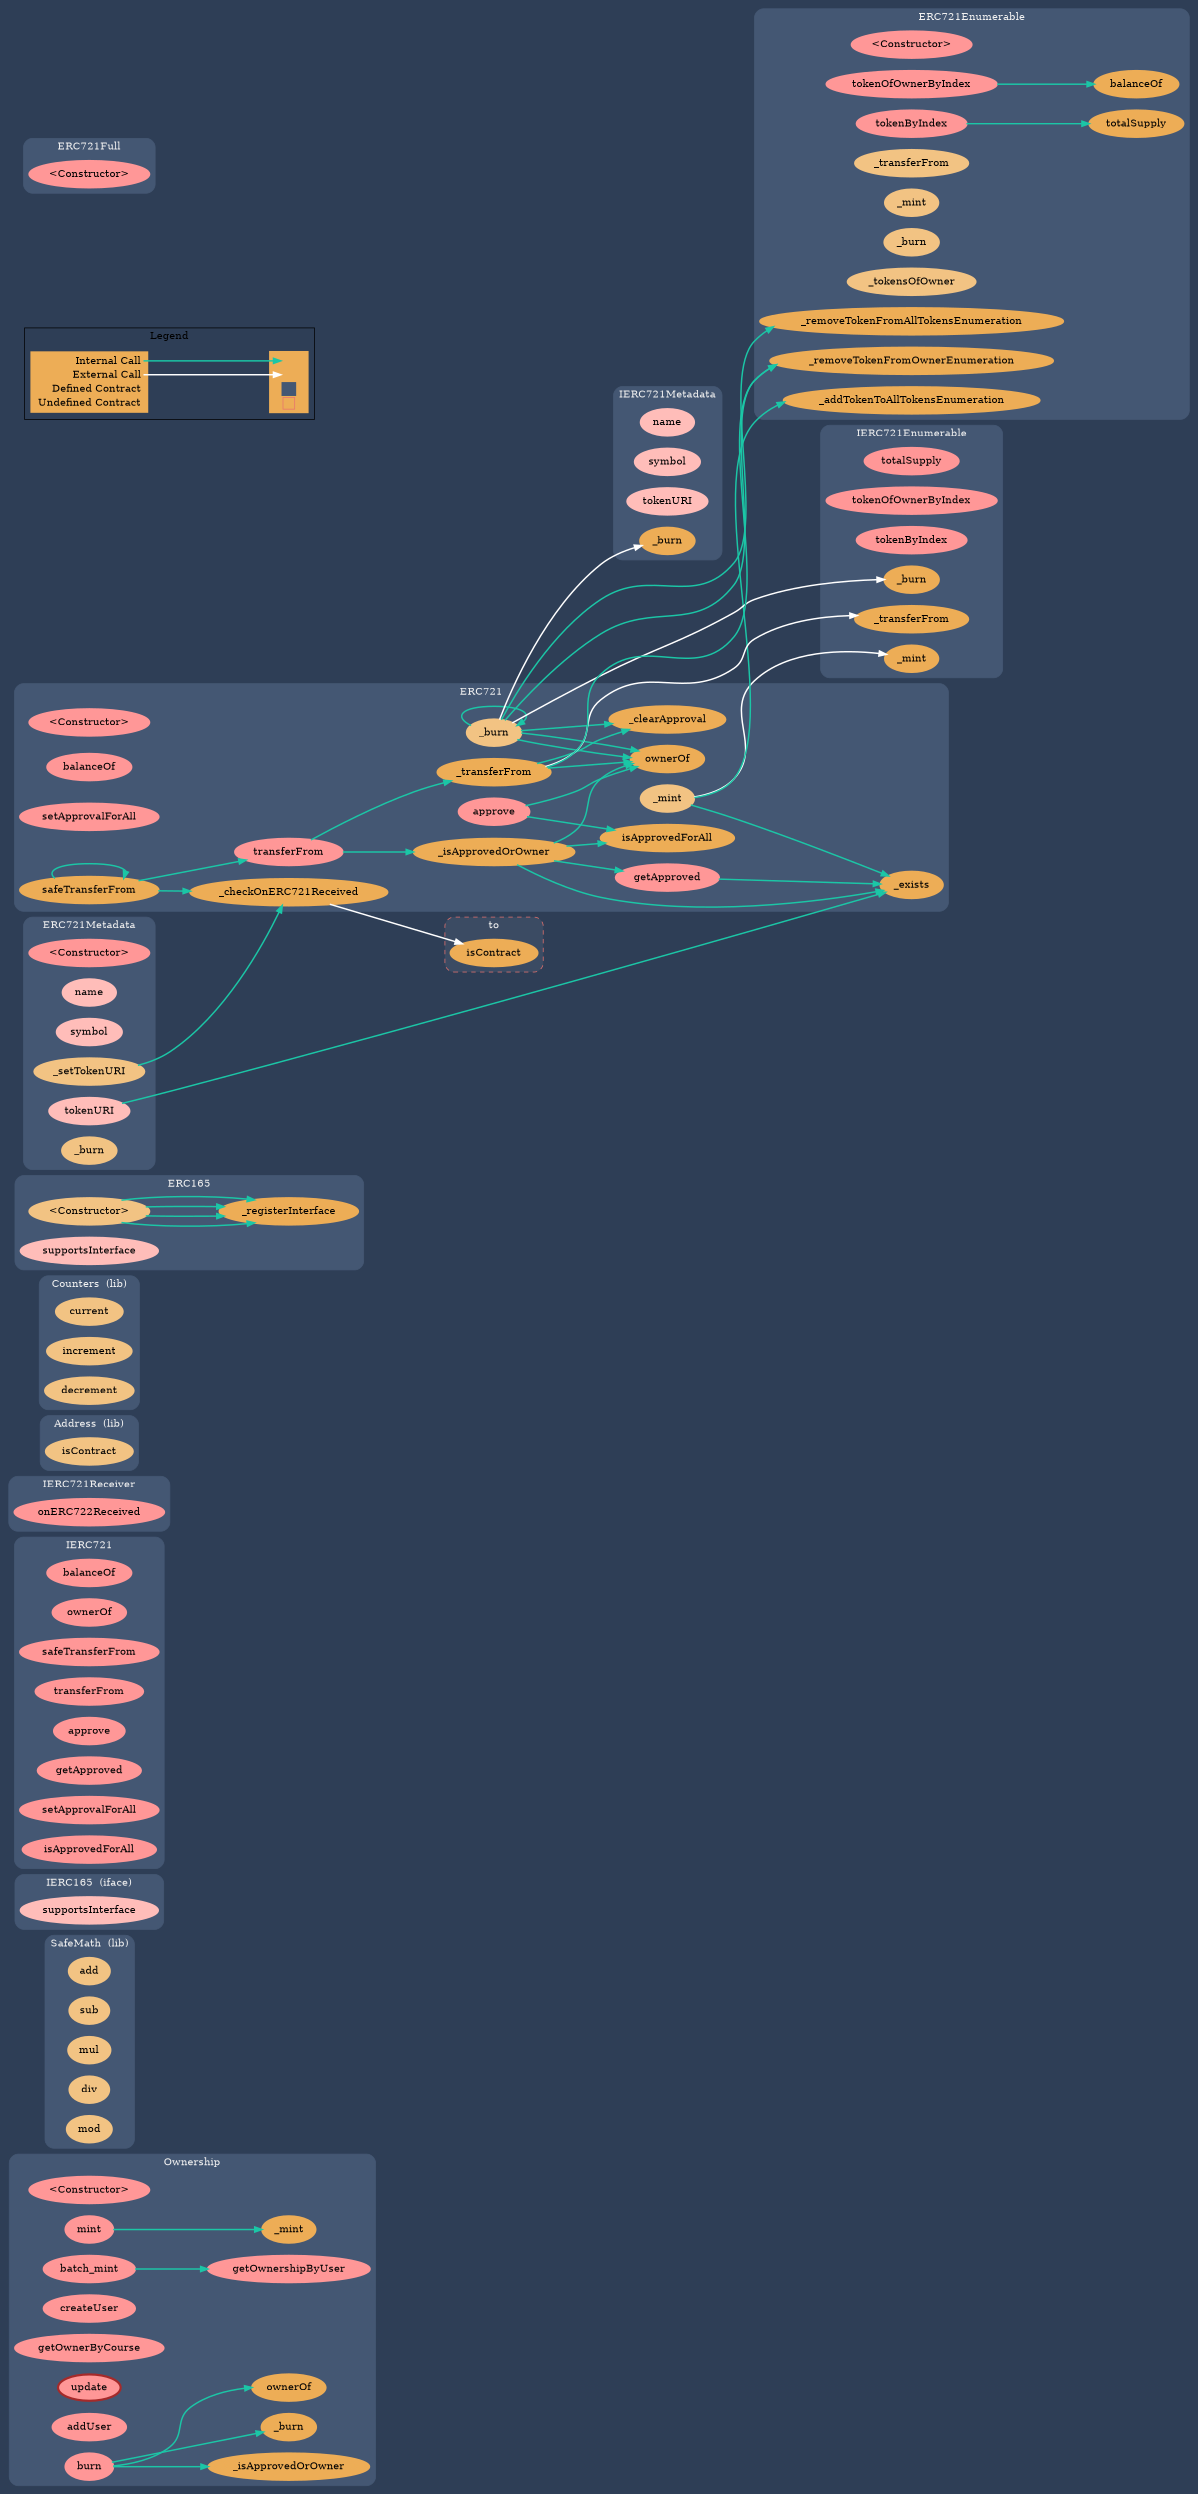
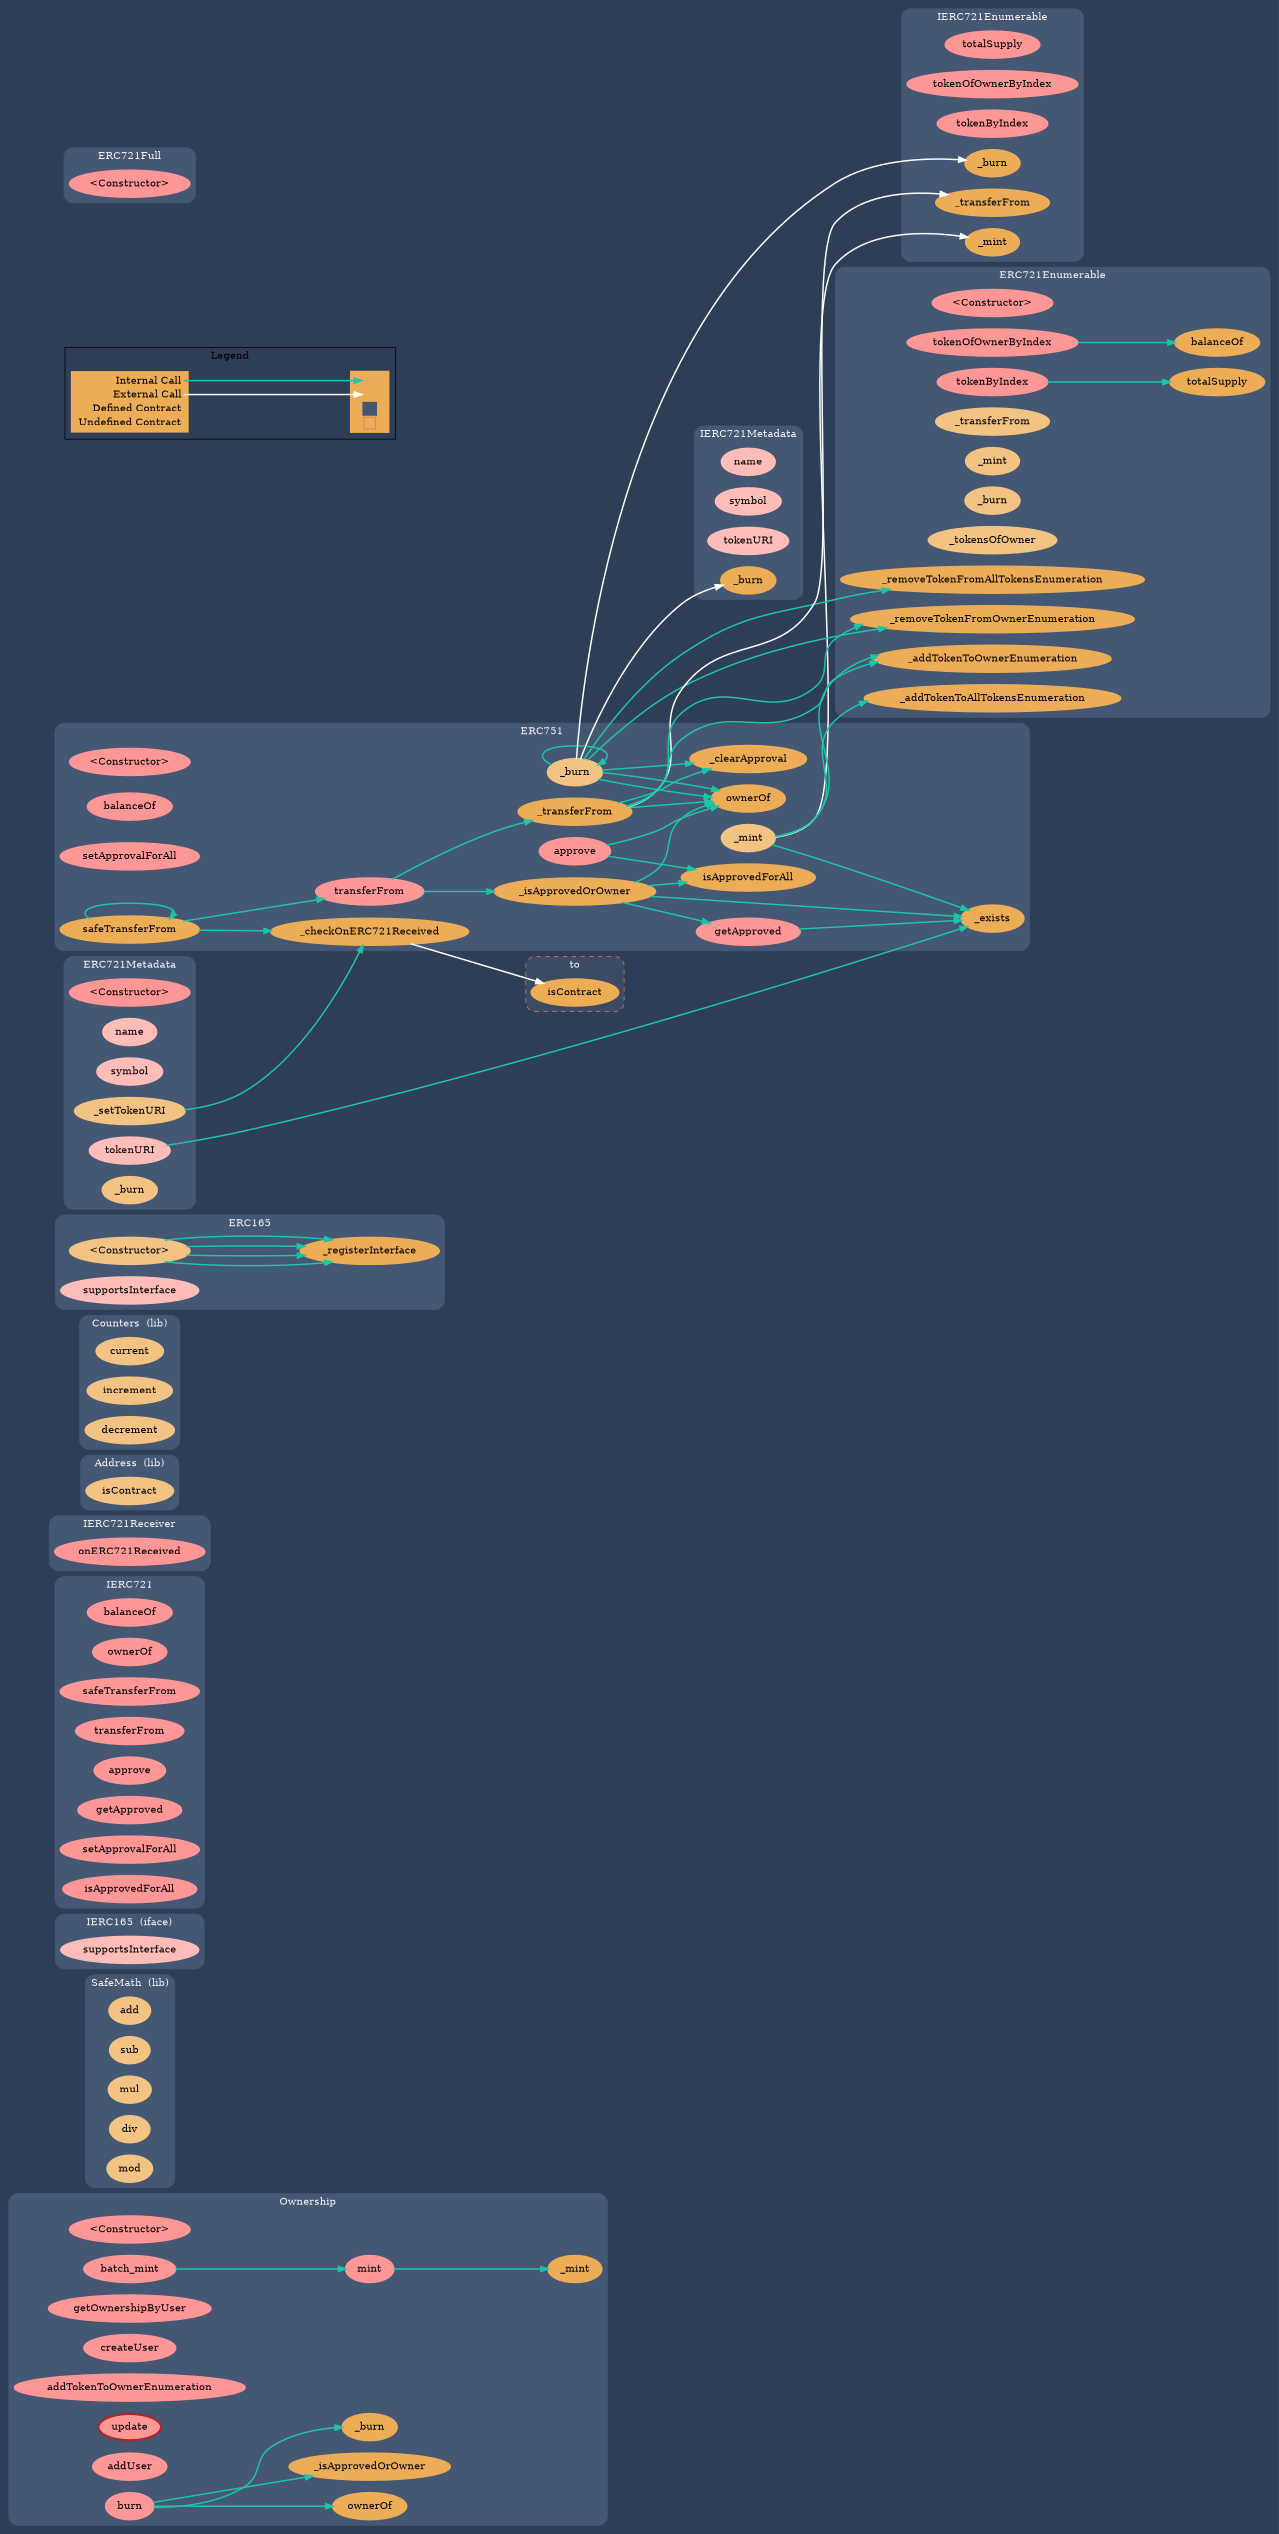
  digraph {
    bgcolor="#2e3e56"
    compound=true
    rankdir=LR
    node [color="#FF9797" fillcolor="#FF9797" penwidth=3 style=filled]
    edge [color="#1bc6a6" fontname="helvetica Neue Ultra Light" penwidth=2]
    n1 [label="<Constructor>"]
    n2 [label=mint]
    n3 [label=batch_mint]
    n4 [label=getOwnershipByUser]
    n5 [label=createUser]
-   n6 [label=getOwnerByCourse]
+   n6 [label=addTokenToOwnerEnumeration]
    n7 [color=brown label=update]
    n8 [label=addUser]
    n9 [label=burn]
    n10 [color="#edad56" fillcolor="#edad56" label=_mint]
    n11 [color="#edad56" fillcolor="#edad56" label=_isApprovedOrOwner]
    n12 [color="#edad56" fillcolor="#edad56" label=_burn]
    n13 [color="#edad56" fillcolor="#edad56" label=ownerOf]
    n14 [color="#f2c383" fillcolor="#f2c383" label=add]
    n15 [color="#f2c383" fillcolor="#f2c383" label=sub]
    n16 [color="#f2c383" fillcolor="#f2c383" label=mul]
    n17 [color="#f2c383" fillcolor="#f2c383" label=div]
    n18 [color="#f2c383" fillcolor="#f2c383" label=mod]
    n19 [color="#ffbdb9" fillcolor="#ffbdb9" label=supportsInterface]
    n20 [label=balanceOf]
    n21 [label=ownerOf]
    n22 [label=safeTransferFrom]
    n23 [label=transferFrom]
    n24 [label=approve]
    n25 [label=getApproved]
    n26 [label=setApprovalForAll]
    n27 [label=isApprovedForAll]
-   n28 [label=onERC722Received]
+   n28 [label=onERC721Received]
    n29 [color="#f2c383" fillcolor="#f2c383" label=isContract]
    n30 [color="#f2c383" fillcolor="#f2c383" label=current]
    n31 [color="#f2c383" fillcolor="#f2c383" label=increment]
    n32 [color="#f2c383" fillcolor="#f2c383" label=decrement]
    n33 [color="#f2c383" fillcolor="#f2c383" label="<Constructor>"]
    n34 [color="#ffbdb9" fillcolor="#ffbdb9" label=supportsInterface]
    n35 [color="#edad56" fillcolor="#edad56" label=_registerInterface]
    n36 [label="<Constructor>"]
    n37 [label=balanceOf]
    n38 [color="#edad56" fillcolor="#edad56" label=ownerOf]
    n39 [label=approve]
    n40 [label=getApproved]
    n41 [label=setApprovalForAll]
    n42 [color="#edad56" fillcolor="#edad56" label=isApprovedForAll]
    n43 [label=transferFrom]
    n44 [color="#edad56" fillcolor="#edad56" label=safeTransferFrom]
    n45 [color="#edad56" fillcolor="#edad56" label=_exists]
    n46 [color="#edad56" fillcolor="#edad56" label=_isApprovedOrOwner]
    n47 [color="#f2c383" fillcolor="#f2c383" label=_mint]
    n48 [color="#f2c383" fillcolor="#f2c383" label=_burn]
    n49 [color="#edad56" fillcolor="#edad56" label=_transferFrom]
    n50 [color="#edad56" fillcolor="#edad56" label=_checkOnERC721Received]
    n51 [color="#edad56" fillcolor="#edad56" label=_clearApproval]
    n52 [color="#edad56" fillcolor="#edad56" label=<<table border="0" cellpadding="2" cellspacing="0" cellborder="0">   <tr><td align="right" port="i1">Internal Call</td></tr>   <tr><td align="right" port="i2">External Call</td></tr>   <tr><td align="right" port="i3">Defined Contract</td></tr>   <tr><td align="right" port="i4">Undefined Contract</td></tr>   </table>> shape=plaintext]
    n53 [color="#edad56" fillcolor="#edad56" label=<<table border="0" cellpadding="2" cellspacing="0" cellborder="0">   <tr><td port="i1">&nbsp;&nbsp;&nbsp;</td></tr>   <tr><td port="i2">&nbsp;&nbsp;&nbsp;</td></tr>   <tr><td port="i3" bgcolor="#445773">&nbsp;&nbsp;&nbsp;</td></tr>   <tr><td port="i4">     <table border="1" cellborder="0" cellspacing="0" cellpadding="7" color="#e8726d">       <tr>        <td></td>       </tr>      </table>   </td></tr>   </table>> shape=plaintext]
    n54 [label=totalSupply]
    n55 [label=tokenOfOwnerByIndex]
    n56 [label=tokenByIndex]
    n57 [color="#edad56" fillcolor="#edad56" label=_transferFrom]
    n58 [color="#edad56" fillcolor="#edad56" label=_mint]
    n59 [color="#edad56" fillcolor="#edad56" label=_burn]
    n60 [label="<Constructor>"]
    n61 [label=tokenOfOwnerByIndex]
    n62 [color="#edad56" fillcolor="#edad56" label=totalSupply]
    n63 [label=tokenByIndex]
    n64 [color="#f2c383" fillcolor="#f2c383" label=_transferFrom]
    n65 [color="#f2c383" fillcolor="#f2c383" label=_mint]
    n66 [color="#f2c383" fillcolor="#f2c383" label=_burn]
    n67 [color="#f2c383" fillcolor="#f2c383" label=_tokensOfOwner]
+   n68 [color="#edad56" fillcolor="#edad56" label=_addTokenToOwnerEnumeration]
    n69 [color="#edad56" fillcolor="#edad56" label=_addTokenToAllTokensEnumeration]
    n70 [color="#edad56" fillcolor="#edad56" label=_removeTokenFromOwnerEnumeration]
    n71 [color="#edad56" fillcolor="#edad56" label=_removeTokenFromAllTokensEnumeration]
    n72 [color="#edad56" fillcolor="#edad56" label=balanceOf]
    n73 [color="#ffbdb9" fillcolor="#ffbdb9" label=name]
    n74 [color="#ffbdb9" fillcolor="#ffbdb9" label=symbol]
    n75 [color="#ffbdb9" fillcolor="#ffbdb9" label=tokenURI]
    n76 [color="#edad56" fillcolor="#edad56" label=_burn]
    n77 [label="<Constructor>"]
    n78 [color="#ffbdb9" fillcolor="#ffbdb9" label=name]
    n79 [color="#ffbdb9" fillcolor="#ffbdb9" label=symbol]
    n80 [color="#ffbdb9" fillcolor="#ffbdb9" label=tokenURI]
    n81 [color="#f2c383" fillcolor="#f2c383" label=_setTokenURI]
    n82 [color="#f2c383" fillcolor="#f2c383" label=_burn]
    n83 [label="<Constructor>"]
    n84 [color="#edad56" fillcolor="#edad56" label=isContract]
    subgraph cluster_1 {
      bgcolor="#445773"
      color="#445773"
      fontcolor="#f0f0f0"
      label=Ownership
      style=rounded
      n1
      n2
      n3
      n4
      n5
      n6
      n7
      n8
      n9
      n10
      n11
      n12
      n13
    }
    subgraph cluster_2 {
      bgcolor="#445773"
      color="#445773"
      fontcolor="#f0f0f0"
      label="SafeMath  (lib)"
      style=rounded
      n14
      n15
      n16
      n17
      n18
    }
    subgraph cluster_3 {
      bgcolor="#445773"
      color="#445773"
      fontcolor="#f0f0f0"
      label="IERC165  (iface)"
      style=rounded
      n19
    }
    subgraph cluster_4 {
      bgcolor="#445773"
      color="#445773"
      fontcolor="#f0f0f0"
      label=IERC721
      style=rounded
      n20
      n21
      n22
      n23
      n24
      n25
      n26
      n27
    }
    subgraph cluster_5 {
      bgcolor="#445773"
      color="#445773"
      fontcolor="#f0f0f0"
      label=IERC721Receiver
      style=rounded
      n28
    }
    subgraph cluster_6 {
      bgcolor="#445773"
      color="#445773"
      fontcolor="#f0f0f0"
      label="Address  (lib)"
      style=rounded
      n29
    }
    subgraph cluster_7 {
      bgcolor="#445773"
      color="#445773"
      fontcolor="#f0f0f0"
      label="Counters  (lib)"
      style=rounded
      n30
      n31
      n32
    }
    subgraph cluster_8 {
      bgcolor="#445773"
      color="#445773"
      fontcolor="#f0f0f0"
      label=ERC165
      style=rounded
      n33
      n34
      n35
    }
    subgraph cluster_9 {
      bgcolor="#445773"
      color="#445773"
      fontcolor="#f0f0f0"
-     label=ERC721
+     label=ERC751
      style=rounded
      n36
      n37
      n38
      n39
      n40
      n41
      n42
      n43
      n44
      n45
      n46
      n47
      n48
      n49
      n50
      n51
    }
    subgraph cluster_10 {
      label=Legend
      n52
      n53
    }
    subgraph cluster_11 {
      bgcolor="#445773"
      color="#445773"
      fontcolor="#f0f0f0"
      label=IERC721Enumerable
      style=rounded
      n54
      n55
      n56
      n57
      n58
      n59
    }
    subgraph cluster_12 {
      bgcolor="#445773"
      color="#445773"
      fontcolor="#f0f0f0"
      label=ERC721Enumerable
      style=rounded
      n60
      n61
      n62
      n63
      n64
      n65
      n66
      n67
+     n68
      n69
      n70
      n71
      n72
    }
    subgraph cluster_13 {
      bgcolor="#445773"
      color="#445773"
      fontcolor="#f0f0f0"
      label=IERC721Metadata
      style=rounded
      n73
      n74
      n75
      n76
    }
    subgraph cluster_14 {
      bgcolor="#445773"
      color="#445773"
      fontcolor="#f0f0f0"
      label=ERC721Metadata
      style=rounded
      n77
      n78
      n79
      n80
      n81
      n82
    }
    subgraph cluster_15 {
      bgcolor="#445773"
      color="#445773"
      fontcolor="#f0f0f0"
      label=ERC721Full
      style=rounded
      n83
    }
    subgraph cluster_16 {
      bgcolor="#3b4b63"
      color="#e8726d"
      fontcolor="#f0f0f0"
      label=to
      style="rounded,dashed"
      n84
    }
    n2 -> n10
-   n3 -> n4
+   n3 -> n2
    n9 -> n11
    n9 -> n12
    n9 -> n13
    n33 -> n35
    n33 -> n35
    n33 -> n35
    n33 -> n35
    n39 -> n38
    n39 -> n42
    n40 -> n45
    n43 -> n46
    n43 -> n49
    n44 -> n43
    n44 -> n44
    n44 -> n50
    n46 -> n38
    n46 -> n40
    n46 -> n42
    n46 -> n45
    n47 -> n45
    n47 -> n58 [color=white]
+   n47 -> n68
    n47 -> n69
    n48 -> n38
    n48 -> n38
    n48 -> n48
    n48 -> n51
    n48 -> n59 [color=white]
    n48 -> n70
    n48 -> n71
    n48 -> n76 [color=white]
    n49 -> n38
    n49 -> n51
    n49 -> n57 [color=white]
+   n49 -> n68
    n49 -> n70
    n50 -> n84 [color=white]
    n52 -> n53 [headport="i1:w" tailport="i1:e"]
    n52 -> n53 [color=white headport="i2:w" tailport="i2:e"]
    n61 -> n72
    n63 -> n62
    n80 -> n45
    n81 -> n50
  }
